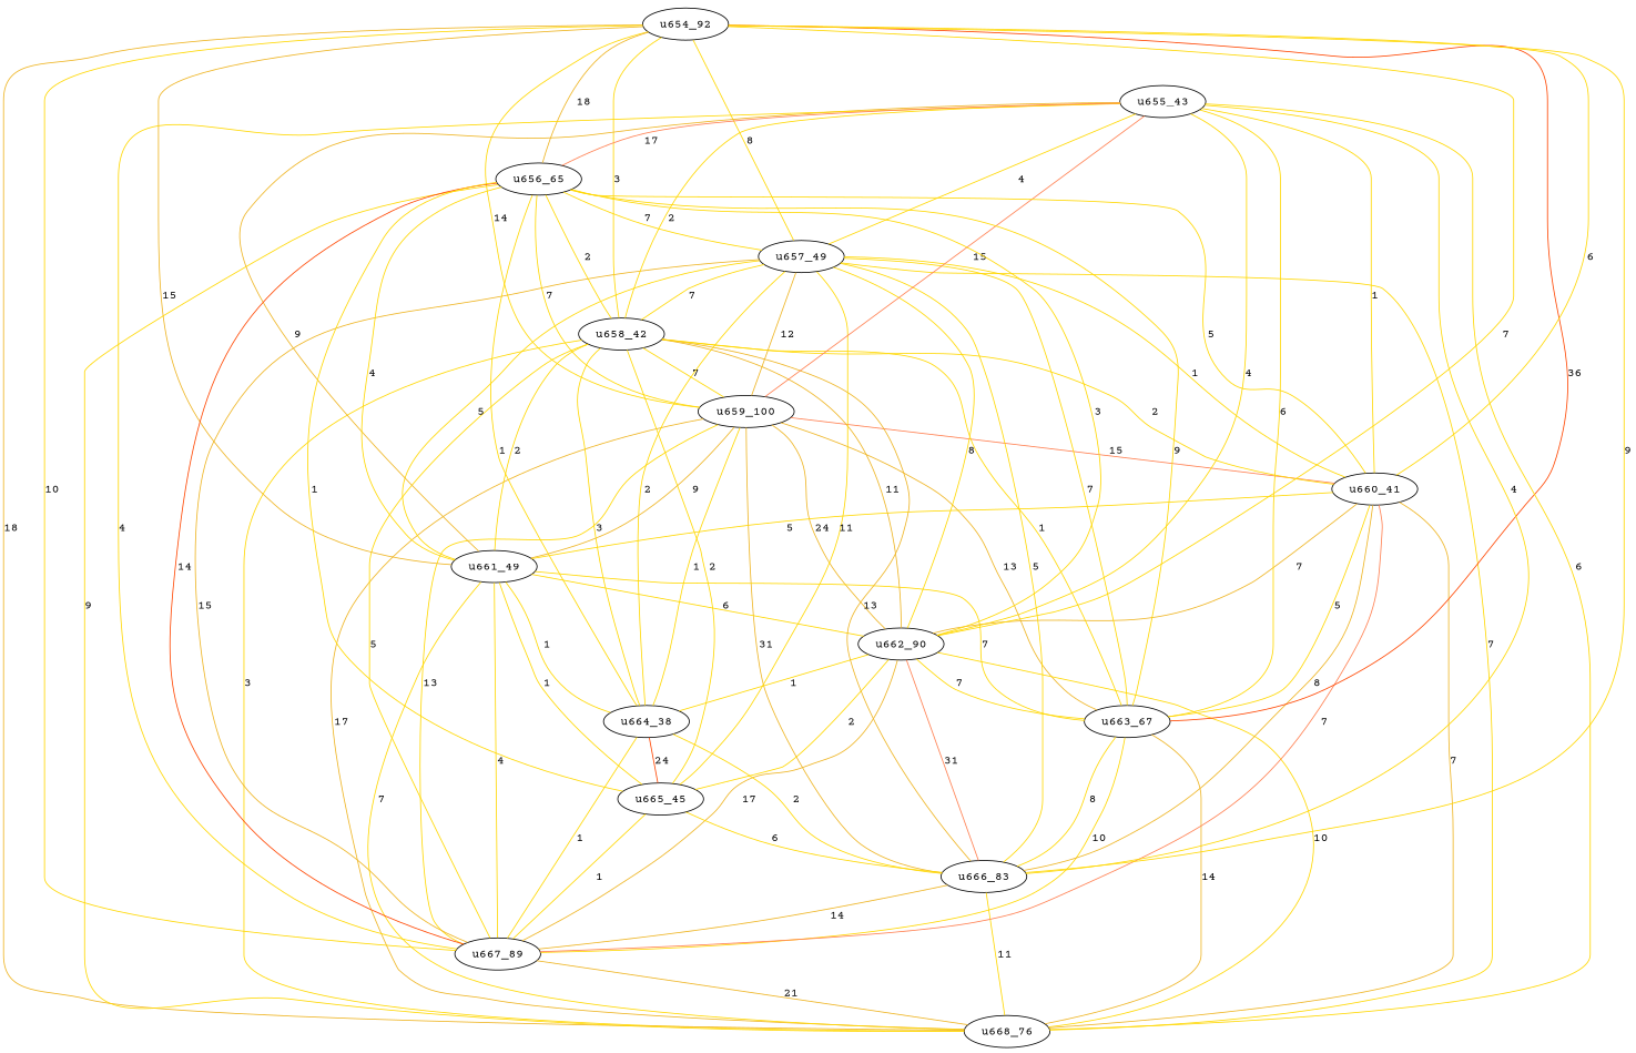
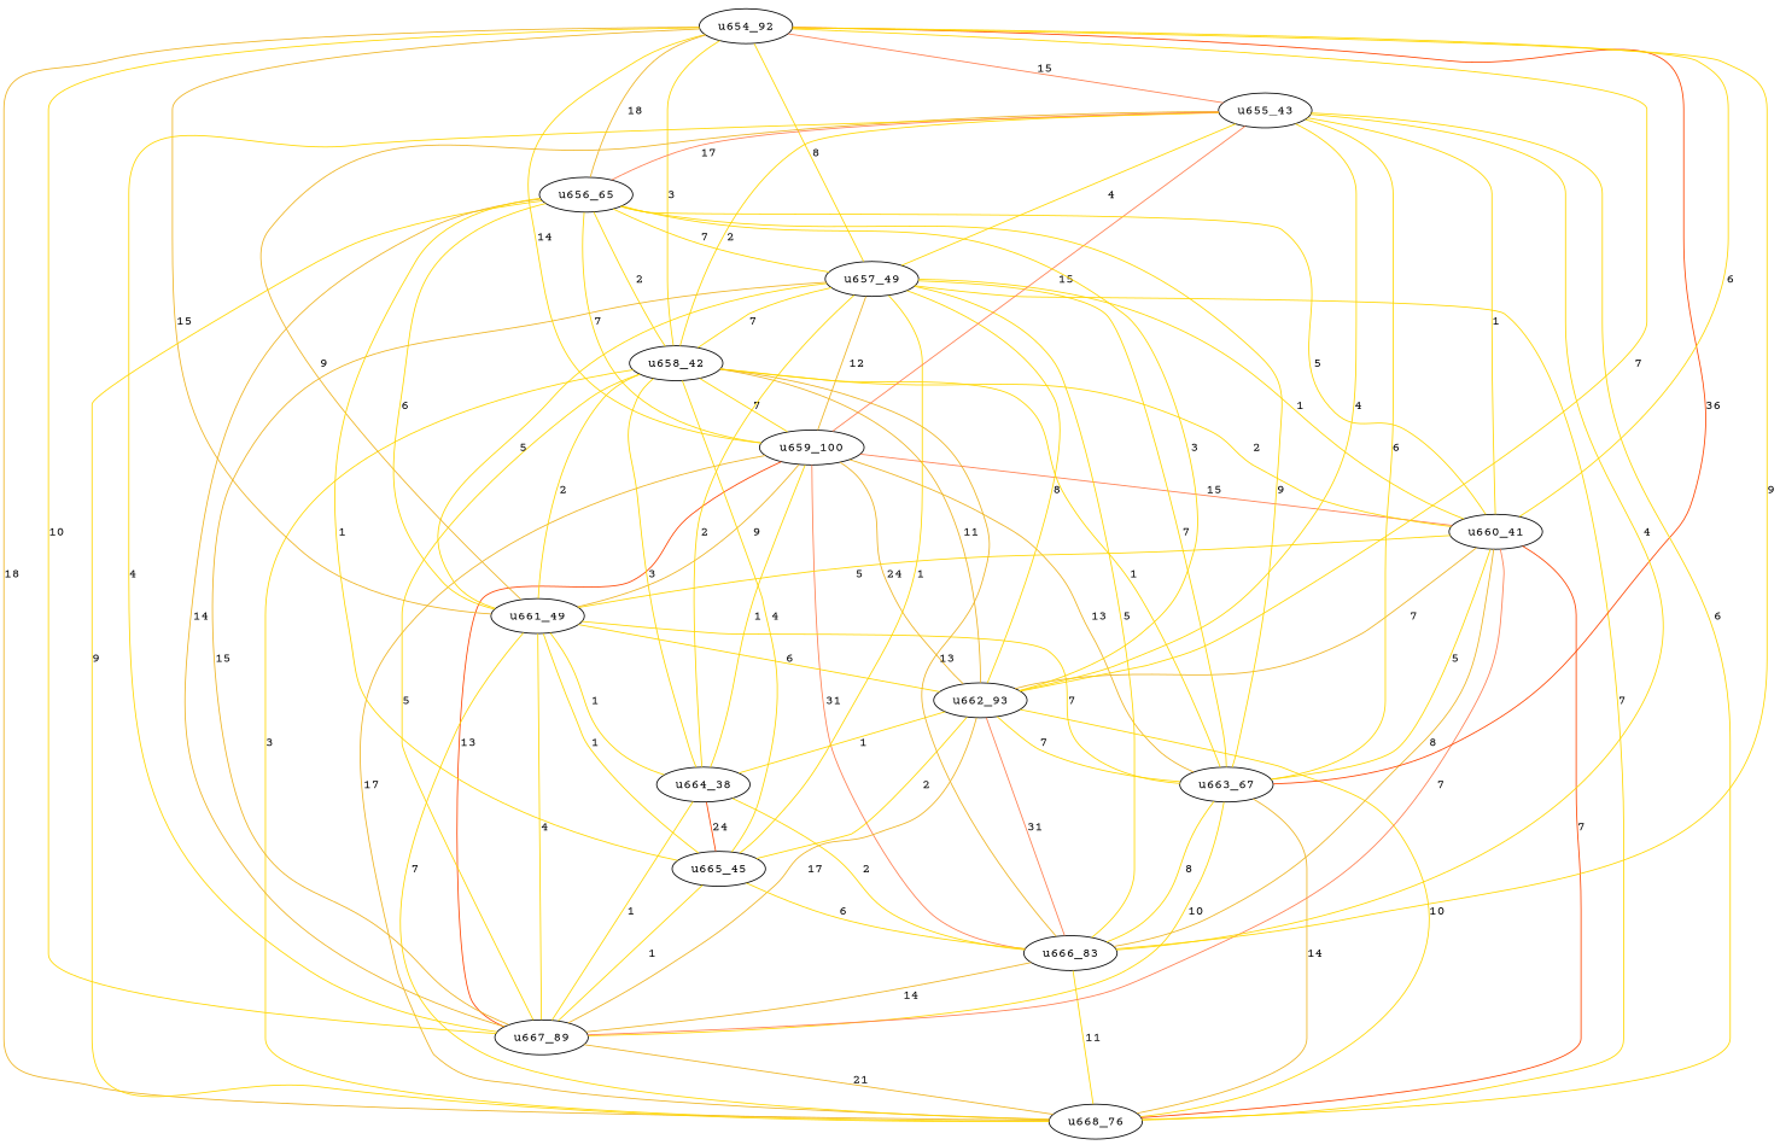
  graph {
    fontname="Courier Prime"
    node [fontname="Courier Prime"]
    edge [color=gold1 fontname="Courier Prime"]
    u659_100
    u668_76
-   u662_90
+   u662_90 [label=u662_93]
    u661_49
    u663_67
    u667_89
    u666_83
    u660_41
    u664_38
    u665_45
    u658_42
    u657_49
    u654_92
    u655_43
    u656_65
    u659_100 -- u668_76 [color=goldenrod2 label=17]
    u659_100 -- u662_90 [color=goldenrod2 label=24]
    u659_100 -- u661_49 [color=goldenrod2 label=9]
    u659_100 -- u663_67 [color=goldenrod2 label=13]
-   u659_100 -- u667_89 [label=13]
-   u659_100 -- u666_83 [color=goldenrod2 label=31]
+   u659_100 -- u667_89 [color=orangered label=13]
+   u659_100 -- u666_83 [color=coral label=31]
    u659_100 -- u660_41 [color=coral label=15]
    u659_100 -- u664_38 [label=1]
    u662_90 -- u668_76 [label=10]
    u662_90 -- u663_67 [label=7]
    u662_90 -- u667_89 [color=goldenrod2 label=17]
    u662_90 -- u666_83 [color=coral label=31]
    u662_90 -- u664_38 [label=1]
    u662_90 -- u665_45 [label=2]
    u661_49 -- u668_76 [label=7]
    u661_49 -- u662_90 [label=6]
    u661_49 -- u663_67 [label=7]
    u661_49 -- u667_89 [label=4]
    u661_49 -- u664_38 [label=1]
    u661_49 -- u665_45 [label=1]
    u663_67 -- u668_76 [color=goldenrod2 label=14]
    u663_67 -- u667_89 [label=10]
    u663_67 -- u666_83 [label=8]
    u667_89 -- u668_76 [color=goldenrod2 label=21]
    u666_83 -- u668_76 [label=11]
    u666_83 -- u667_89 [color=goldenrod2 label=14]
-   u660_41 -- u668_76 [color=goldenrod2 label=7]
+   u660_41 -- u668_76 [color=orangered label=7]
    u660_41 -- u662_90 [color=goldenrod2 label=7]
    u660_41 -- u661_49 [label=5]
    u660_41 -- u663_67 [label=5]
    u660_41 -- u667_89 [color=coral label=7]
    u660_41 -- u666_83 [color=goldenrod2 label=8]
    u664_38 -- u667_89 [label=1]
    u664_38 -- u666_83 [label=2]
    u664_38 -- u665_45 [color=orangered label=24]
    u665_45 -- u667_89 [label=1]
    u665_45 -- u666_83 [label=6]
    u658_42 -- u659_100 [label=7]
    u658_42 -- u668_76 [label=3]
    u658_42 -- u662_90 [color=goldenrod2 label=11]
    u658_42 -- u661_49 [label=2]
    u658_42 -- u663_67 [label=1]
    u658_42 -- u667_89 [label=5]
    u658_42 -- u666_83 [color=goldenrod2 label=13]
    u658_42 -- u660_41 [label=2]
    u658_42 -- u664_38 [label=3]
-   u658_42 -- u665_45 [label=2]
+   u658_42 -- u665_45 [label=4]
    u657_49 -- u659_100 [color=goldenrod2 label=12]
    u657_49 -- u668_76 [label=7]
    u657_49 -- u662_90 [label=8]
    u657_49 -- u661_49 [label=5]
    u657_49 -- u663_67 [label=7]
    u657_49 -- u667_89 [color=goldenrod2 label=15]
    u657_49 -- u666_83 [label=5]
    u657_49 -- u660_41 [label=1]
    u657_49 -- u664_38 [label=2]
-   u657_49 -- u665_45 [label=11]
+   u657_49 -- u665_45 [label=1]
    u657_49 -- u658_42 [label=7]
    u654_92 -- u659_100 [label=14]
    u654_92 -- u668_76 [color=goldenrod2 label=18]
    u654_92 -- u662_90 [label=7]
    u654_92 -- u661_49 [color=goldenrod2 label=15]
    u654_92 -- u663_67 [color=orangered label=36]
    u654_92 -- u667_89 [label=10]
    u654_92 -- u666_83 [label=9]
    u654_92 -- u660_41 [label=6]
    u654_92 -- u658_42 [label=3]
    u654_92 -- u657_49 [label=8]
+   u654_92 -- u655_43 [color=coral label=15]
    u654_92 -- u656_65 [color=goldenrod2 label=18]
    u655_43 -- u659_100 [color=coral label=15]
    u655_43 -- u668_76 [label=6]
    u655_43 -- u662_90 [label=4]
    u655_43 -- u661_49 [color=goldenrod2 label=9]
    u655_43 -- u663_67 [label=6]
    u655_43 -- u667_89 [label=4]
    u655_43 -- u666_83 [label=4]
    u655_43 -- u660_41 [label=1]
    u655_43 -- u658_42 [label=2]
    u655_43 -- u657_49 [label=4]
    u655_43 -- u656_65 [color=coral label=17]
    u656_65 -- u659_100 [label=7]
    u656_65 -- u668_76 [label=9]
    u656_65 -- u662_90 [label=3]
-   u656_65 -- u661_49 [label=4]
+   u656_65 -- u661_49 [label=6]
    u656_65 -- u663_67 [label=9]
-   u656_65 -- u667_89 [color=orangered label=14]
+   u656_65 -- u667_89 [color=goldenrod2 label=14]
    u656_65 -- u660_41 [label=5]
-   u656_65 -- u664_38 [label=1]
    u656_65 -- u665_45 [label=1]
    u656_65 -- u658_42 [label=2]
    u656_65 -- u657_49 [label=7]
  }
